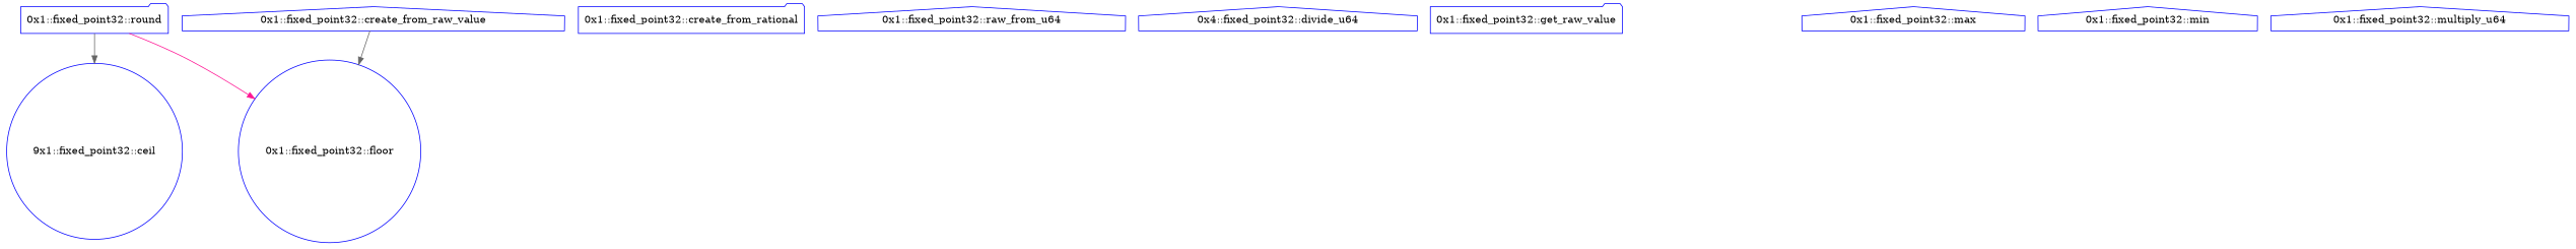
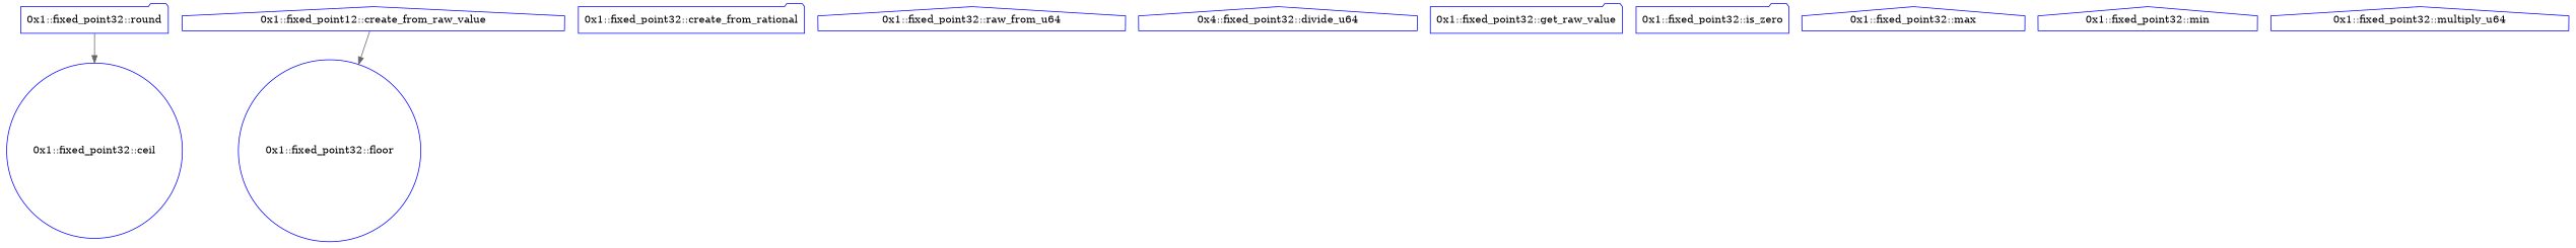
  digraph {
    node [color=blue shape=house]
    edge [color=gray40]
-   n1 [label="9x1::fixed_point32::ceil" shape=circle]
+   n1 [label="0x1::fixed_point32::ceil" shape=circle]
    n2 [label="0x1::fixed_point32::floor" shape=circle]
    n3 [label="0x1::fixed_point32::create_from_rational" shape=folder]
-   n4 [label="0x1::fixed_point32::create_from_raw_value"]
+   n4 [label="0x1::fixed_point12::create_from_raw_value"]
    n5 [label="0x1::fixed_point32::raw_from_u64"]
    n6 [label="0x4::fixed_point32::divide_u64"]
    n7 [label="0x1::fixed_point32::get_raw_value" shape=folder]
+   n8 [label="0x1::fixed_point32::is_zero" shape=folder]
    n9 [label="0x1::fixed_point32::max"]
    n10 [label="0x1::fixed_point32::min"]
    n11 [label="0x1::fixed_point32::multiply_u64"]
    n12 [label="0x1::fixed_point32::round" shape=folder]
    n4 -> n2
    n12 -> n1
-   n12 -> n2 [color=deeppink]
  }
